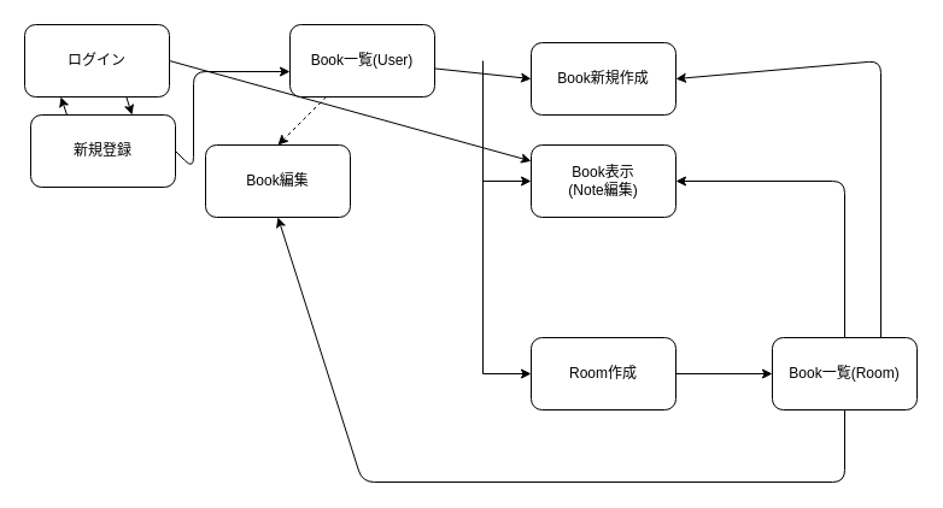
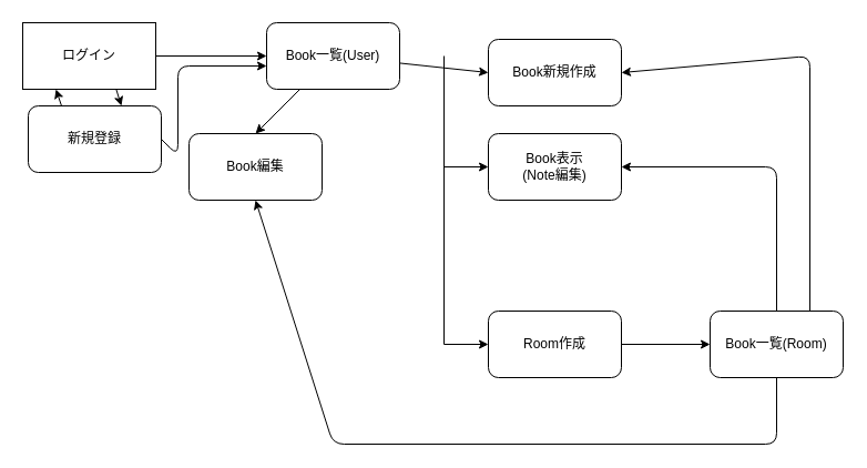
  <mxCell id="0" />
  <mxCell id="1" parent="0" />
  <mxCell id="2" style="edgeStyle=none;html=1;entryX=0.25;entryY=1;entryDx=0;entryDy=0;exitX=0.25;exitY=0;exitDx=0;exitDy=0;" edge="1" parent="1" source="4" target="7"><mxGeometry relative="1" as="geometry" /></mxCell>
  <mxCell id="3" style="edgeStyle=none;html=1;exitX=1;exitY=0.5;exitDx=0;exitDy=0;entryX=0;entryY=0.65;entryDx=0;entryDy=0;entryPerimeter=0;startArrow=none;startFill=0;endArrow=classic;endFill=1;" edge="1" parent="1" source="4" target="10"><mxGeometry relative="1" as="geometry"><Array as="points"><mxPoint x="160" y="140" /><mxPoint x="160" y="59" /></Array></mxGeometry></mxCell>
  <mxCell id="4" value="新規登録" style="rounded=1;whiteSpace=wrap;html=1;" vertex="1" parent="1"><mxGeometry x="25" y="95" width="120" height="60" as="geometry" /></mxCell>
  <mxCell id="5" style="edgeStyle=none;html=1;exitX=0.7;exitY=0.983;exitDx=0;exitDy=0;entryX=0.7;entryY=0;entryDx=0;entryDy=0;exitPerimeter=0;entryPerimeter=0;" edge="1" parent="1" source="7" target="4"><mxGeometry relative="1" as="geometry" /></mxCell>
- <mxCell id="6" style="edgeStyle=none;html=1;exitX=1;exitY=0.5;exitDx=0;exitDy=0;" edge="1" parent="1" source="7" target="13"><mxGeometry relative="1" as="geometry" /></mxCell>
- <mxCell id="7" value="ログイン" style="rounded=1;whiteSpace=wrap;html=1;" vertex="1" parent="1"><mxGeometry x="20" y="20" width="120" height="60" as="geometry" /></mxCell>
+ <mxCell id="6" style="edgeStyle=none;html=1;exitX=1;exitY=0.5;exitDx=0;exitDy=0;entryX=0;entryY=0.5;entryDx=0;entryDy=0;" edge="1" parent="1" source="7" target="10"><mxGeometry relative="1" as="geometry" /></mxCell>
+ <mxCell id="7" value="ログイン" style="whiteSpace=wrap;html=1;rounded=0;" vertex="1" parent="1"><mxGeometry x="20" y="20" width="120" height="60" as="geometry" /></mxCell>
  <mxCell id="8" style="edgeStyle=none;html=1;entryX=0;entryY=0.5;entryDx=0;entryDy=0;" edge="1" parent="1" source="10" target="11"><mxGeometry relative="1" as="geometry" /></mxCell>
- <mxCell id="9" style="edgeStyle=none;html=1;entryX=0.5;entryY=0;entryDx=0;entryDy=0;dashed=1;" edge="1" parent="1" source="10" target="21"><mxGeometry relative="1" as="geometry" /></mxCell>
+ <mxCell id="9" style="edgeStyle=none;html=1;entryX=0.5;entryY=0;entryDx=0;entryDy=0;" edge="1" parent="1" source="10" target="21"><mxGeometry relative="1" as="geometry" /></mxCell>
  <mxCell id="10" value="Book一覧(User)" style="rounded=1;whiteSpace=wrap;html=1;" vertex="1" parent="1"><mxGeometry x="240" y="20" width="120" height="60" as="geometry" /></mxCell>
  <mxCell id="11" value="Book新規作成" style="rounded=1;whiteSpace=wrap;html=1;" vertex="1" parent="1"><mxGeometry x="440" y="35" width="120" height="60" as="geometry" /></mxCell>
  <mxCell id="12" style="edgeStyle=none;html=1;startArrow=classic;startFill=1;endArrow=none;endFill=0;" edge="1" parent="1" source="13"><mxGeometry relative="1" as="geometry"><mxPoint x="400" y="150" as="targetPoint" /></mxGeometry></mxCell>
  <mxCell id="13" value="Book表示&lt;br&gt;(Note編集)" style="rounded=1;whiteSpace=wrap;html=1;" vertex="1" parent="1"><mxGeometry x="440" y="120" width="120" height="60" as="geometry" /></mxCell>
  <mxCell id="14" style="edgeStyle=none;html=1;entryX=1;entryY=0.5;entryDx=0;entryDy=0;startArrow=classic;startFill=1;endArrow=none;endFill=0;" edge="1" parent="1" source="18" target="20"><mxGeometry relative="1" as="geometry" /></mxCell>
  <mxCell id="15" style="edgeStyle=none;html=1;entryX=1;entryY=0.5;entryDx=0;entryDy=0;startArrow=none;startFill=0;endArrow=classic;endFill=1;" edge="1" parent="1" source="18" target="13"><mxGeometry relative="1" as="geometry"><Array as="points"><mxPoint x="700" y="150" /></Array></mxGeometry></mxCell>
  <mxCell id="16" style="edgeStyle=none;html=1;exitX=0.75;exitY=0;exitDx=0;exitDy=0;entryX=1;entryY=0.5;entryDx=0;entryDy=0;startArrow=none;startFill=0;endArrow=classic;endFill=1;" edge="1" parent="1" source="18" target="11"><mxGeometry relative="1" as="geometry"><Array as="points"><mxPoint x="730" y="50" /></Array></mxGeometry></mxCell>
  <mxCell id="17" style="edgeStyle=none;html=1;exitX=0.5;exitY=1;exitDx=0;exitDy=0;entryX=0.5;entryY=1;entryDx=0;entryDy=0;startArrow=none;startFill=0;endArrow=classic;endFill=1;" edge="1" parent="1" source="18" target="21"><mxGeometry relative="1" as="geometry"><Array as="points"><mxPoint x="700" y="400" /><mxPoint x="300" y="400" /></Array></mxGeometry></mxCell>
  <mxCell id="18" value="Book一覧(Room)" style="rounded=1;whiteSpace=wrap;html=1;" vertex="1" parent="1"><mxGeometry x="640" y="280" width="120" height="60" as="geometry" /></mxCell>
  <mxCell id="19" style="edgeStyle=none;html=1;endArrow=none;endFill=0;startArrow=classic;startFill=1;" edge="1" parent="1" source="20"><mxGeometry relative="1" as="geometry"><mxPoint x="400" y="310" as="targetPoint" /></mxGeometry></mxCell>
  <mxCell id="20" value="Room作成" style="rounded=1;whiteSpace=wrap;html=1;" vertex="1" parent="1"><mxGeometry x="440" y="280" width="120" height="60" as="geometry" /></mxCell>
  <mxCell id="21" value="Book編集" style="rounded=1;whiteSpace=wrap;html=1;" vertex="1" parent="1"><mxGeometry x="170" y="120" width="120" height="60" as="geometry" /></mxCell>
  <mxCell id="22" value="" style="endArrow=none;html=1;" edge="1" parent="1"><mxGeometry width="50" height="50" relative="1" as="geometry"><mxPoint x="400" y="310" as="sourcePoint" /><mxPoint x="400" y="50" as="targetPoint" /></mxGeometry></mxCell>
